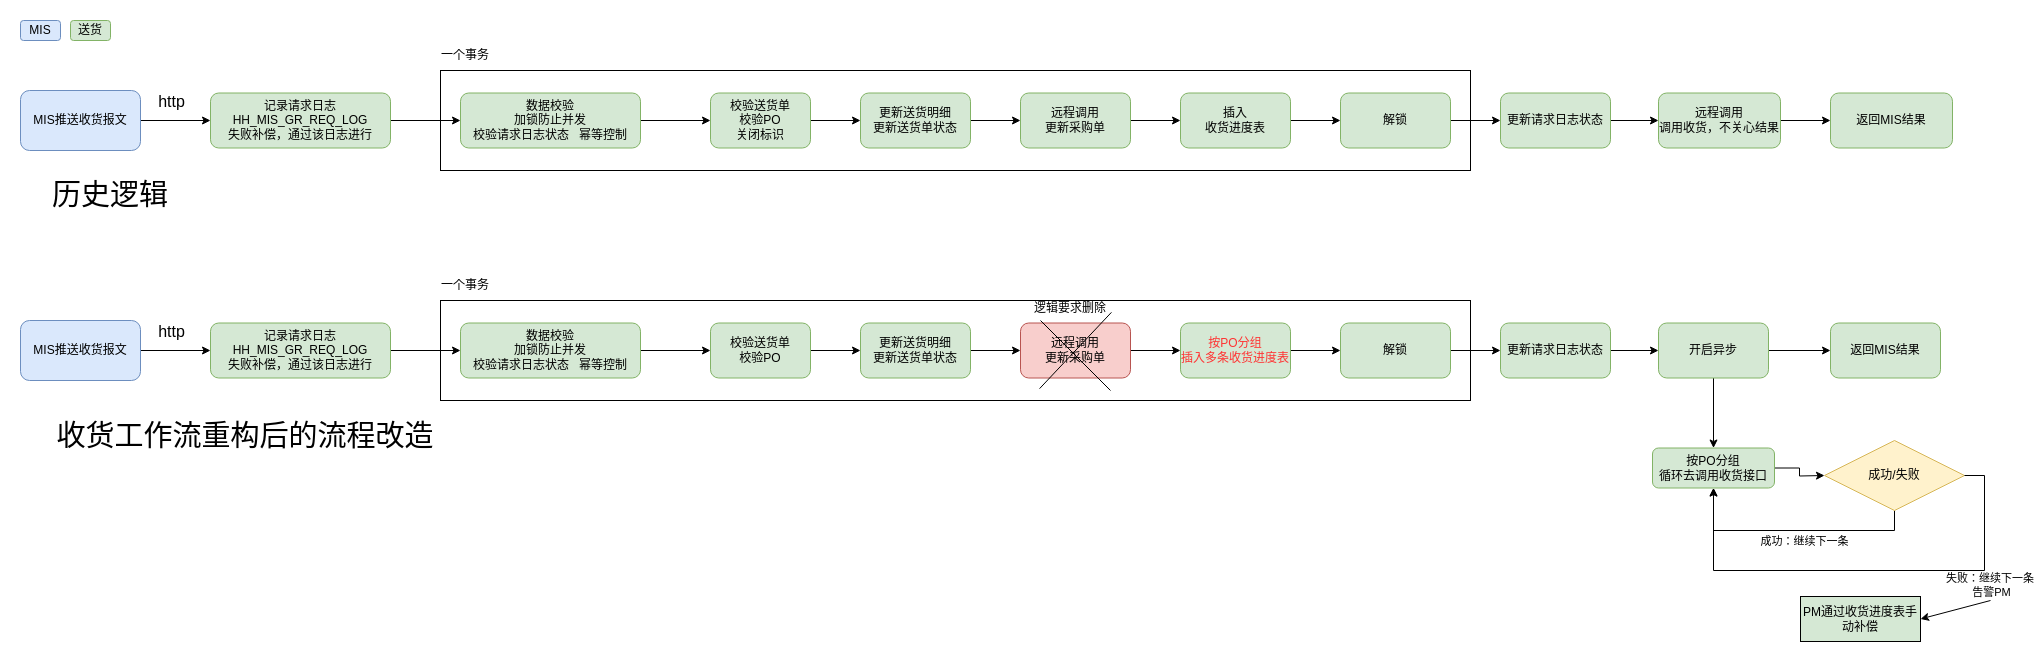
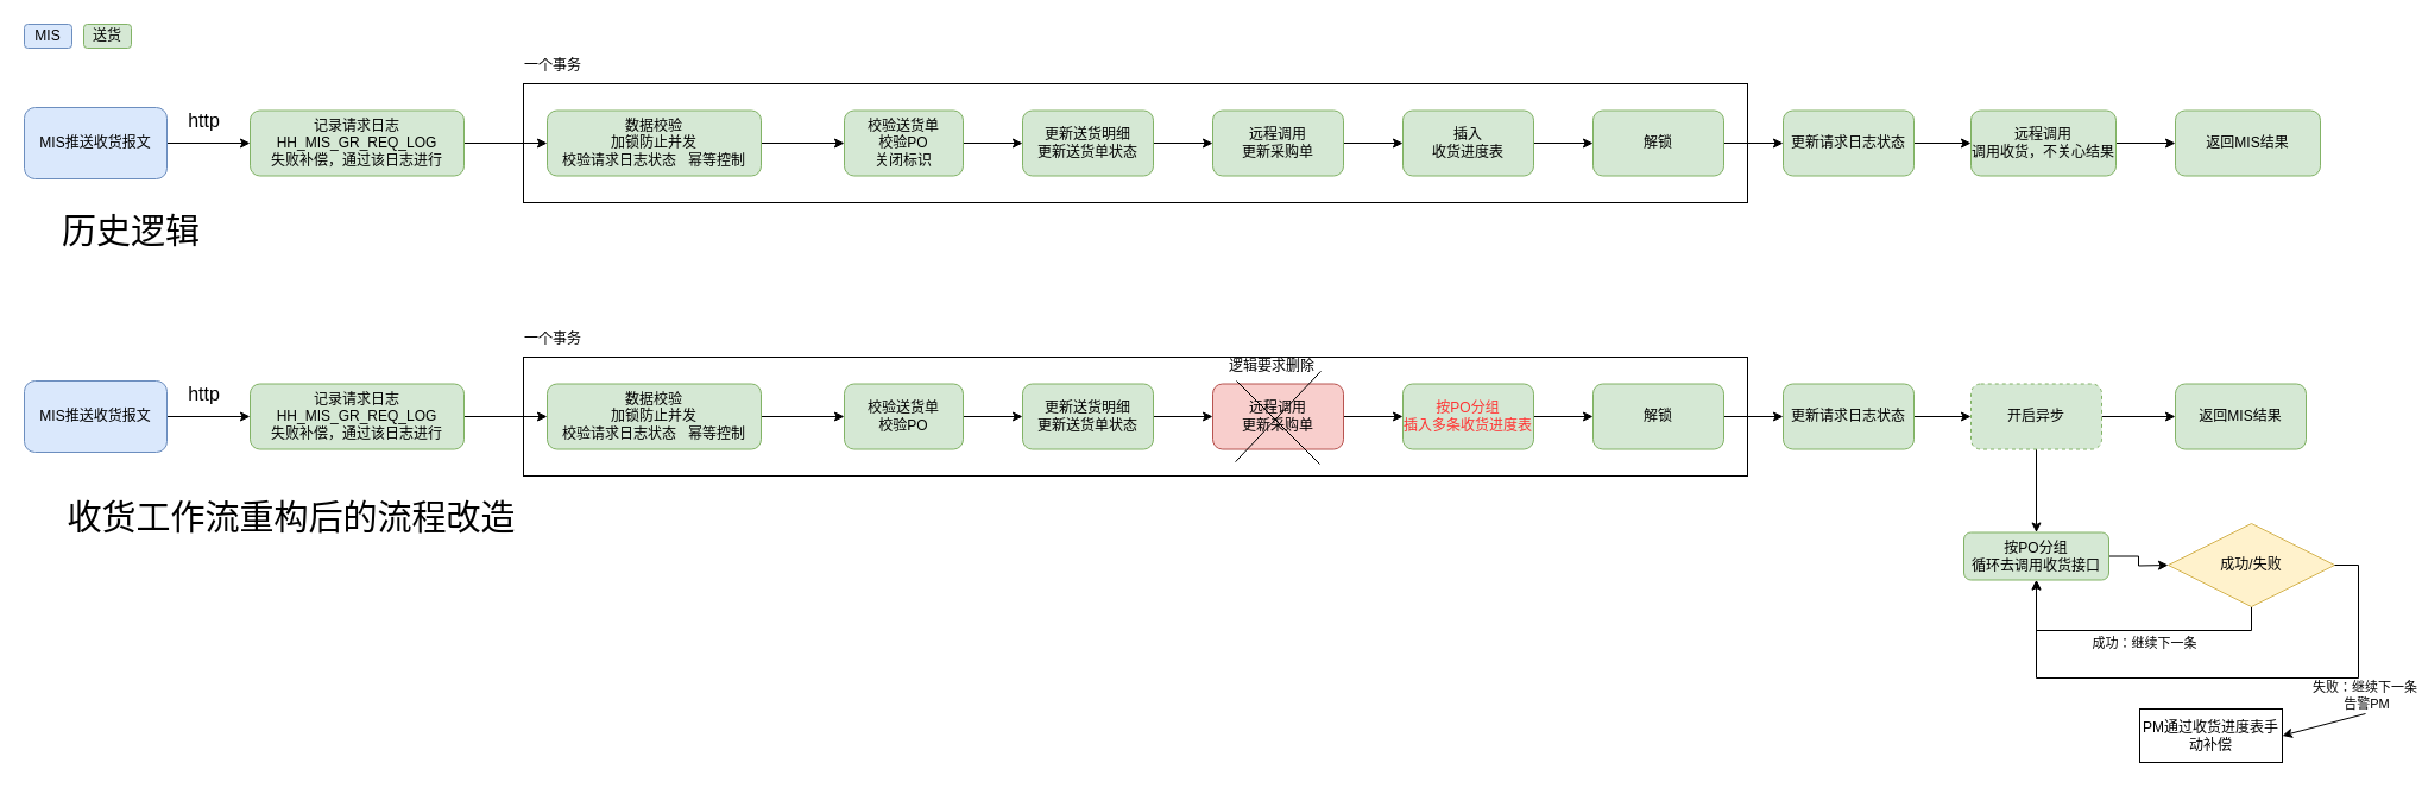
  <mxCell id="0" />
  <mxCell id="1" parent="0" />
  <mxCell id="2" value="" style="rounded=0;whiteSpace=wrap;html=1;fillColor=none;" vertex="1" parent="1"><mxGeometry x="440" y="300" width="1030" height="100" as="geometry" /></mxCell>
  <mxCell id="3" value="" style="rounded=0;whiteSpace=wrap;html=1;fillColor=none;" vertex="1" parent="1"><mxGeometry x="440" y="70" width="1030" height="100" as="geometry" /></mxCell>
  <mxCell id="4" value="" style="edgeStyle=orthogonalEdgeStyle;rounded=0;orthogonalLoop=1;jettySize=auto;html=1;" edge="1" parent="1" source="6" target="8"><mxGeometry relative="1" as="geometry" /></mxCell>
  <mxCell id="5" value="&lt;font style=&quot;font-size: 16px;&quot;&gt;http&lt;/font&gt;" style="edgeLabel;html=1;align=center;verticalAlign=middle;resizable=0;points=[];" vertex="1" connectable="0" parent="4"><mxGeometry x="-0.24" y="2" relative="1" as="geometry"><mxPoint x="3" y="-18" as="offset" /></mxGeometry></mxCell>
  <mxCell id="6" value="MIS推送收货报文" style="rounded=1;whiteSpace=wrap;html=1;fillColor=#dae8fc;strokeColor=#6c8ebf;" vertex="1" parent="1"><mxGeometry x="20" y="90" width="120" height="60" as="geometry" /></mxCell>
  <mxCell id="7" value="" style="edgeStyle=orthogonalEdgeStyle;rounded=0;orthogonalLoop=1;jettySize=auto;html=1;" edge="1" parent="1" source="8" target="12"><mxGeometry relative="1" as="geometry" /></mxCell>
  <mxCell id="8" value="记录请求日志&lt;div&gt;HH_MIS_GR_REQ_LOG&lt;/div&gt;&lt;div&gt;失败补偿，通过该日志进行&lt;/div&gt;" style="rounded=1;whiteSpace=wrap;html=1;fillColor=#d5e8d4;strokeColor=#82b366;" vertex="1" parent="1"><mxGeometry x="210" y="92.5" width="180" height="55" as="geometry" /></mxCell>
  <mxCell id="9" value="MIS" style="rounded=1;whiteSpace=wrap;html=1;fillColor=#dae8fc;strokeColor=#6c8ebf;" vertex="1" parent="1"><mxGeometry x="20" y="20" width="40" height="20" as="geometry" /></mxCell>
  <mxCell id="10" value="送货" style="rounded=1;whiteSpace=wrap;html=1;fillColor=#d5e8d4;strokeColor=#82b366;" vertex="1" parent="1"><mxGeometry x="70" y="20" width="40" height="20" as="geometry" /></mxCell>
  <mxCell id="11" value="" style="edgeStyle=orthogonalEdgeStyle;rounded=0;orthogonalLoop=1;jettySize=auto;html=1;" edge="1" parent="1" source="12" target="14"><mxGeometry relative="1" as="geometry" /></mxCell>
  <mxCell id="12" value="数据校验&lt;div&gt;加锁防止并发&lt;/div&gt;&lt;div&gt;校验请求日志状态&amp;nbsp; &amp;nbsp;幂等控制&lt;/div&gt;" style="rounded=1;whiteSpace=wrap;html=1;fillColor=#d5e8d4;strokeColor=#82b366;" vertex="1" parent="1"><mxGeometry x="460" y="92.5" width="180" height="55" as="geometry" /></mxCell>
  <mxCell id="13" value="" style="edgeStyle=orthogonalEdgeStyle;rounded=0;orthogonalLoop=1;jettySize=auto;html=1;" edge="1" parent="1" source="14" target="16"><mxGeometry relative="1" as="geometry" /></mxCell>
  <mxCell id="14" value="校验送货单&lt;div&gt;校验PO&lt;/div&gt;&lt;div&gt;关闭标识&lt;br&gt;&lt;/div&gt;" style="rounded=1;whiteSpace=wrap;html=1;fillColor=#d5e8d4;strokeColor=#82b366;" vertex="1" parent="1"><mxGeometry x="710" y="92.5" width="100" height="55" as="geometry" /></mxCell>
  <mxCell id="15" value="" style="edgeStyle=orthogonalEdgeStyle;rounded=0;orthogonalLoop=1;jettySize=auto;html=1;" edge="1" parent="1" source="16" target="18"><mxGeometry relative="1" as="geometry" /></mxCell>
  <mxCell id="16" value="更新送货明细&lt;div&gt;更新送货单状态&lt;/div&gt;" style="rounded=1;whiteSpace=wrap;html=1;fillColor=#d5e8d4;strokeColor=#82b366;" vertex="1" parent="1"><mxGeometry x="860" y="92.5" width="110" height="55" as="geometry" /></mxCell>
  <mxCell id="17" value="" style="edgeStyle=orthogonalEdgeStyle;rounded=0;orthogonalLoop=1;jettySize=auto;html=1;" edge="1" parent="1" source="18" target="20"><mxGeometry relative="1" as="geometry" /></mxCell>
  <mxCell id="18" value="远程调用&lt;div&gt;更新采购单&lt;/div&gt;" style="rounded=1;whiteSpace=wrap;html=1;fillColor=#d5e8d4;strokeColor=#82b366;" vertex="1" parent="1"><mxGeometry x="1020" y="92.5" width="110" height="55" as="geometry" /></mxCell>
  <mxCell id="19" value="" style="edgeStyle=orthogonalEdgeStyle;rounded=0;orthogonalLoop=1;jettySize=auto;html=1;" edge="1" parent="1" source="20" target="22"><mxGeometry relative="1" as="geometry" /></mxCell>
  <mxCell id="20" value="插入&lt;div&gt;收货进度表&lt;/div&gt;" style="rounded=1;whiteSpace=wrap;html=1;fillColor=#d5e8d4;strokeColor=#82b366;" vertex="1" parent="1"><mxGeometry x="1180" y="92.5" width="110" height="55" as="geometry" /></mxCell>
  <mxCell id="21" value="" style="edgeStyle=orthogonalEdgeStyle;rounded=0;orthogonalLoop=1;jettySize=auto;html=1;" edge="1" parent="1" source="22" target="24"><mxGeometry relative="1" as="geometry" /></mxCell>
  <mxCell id="22" value="解锁" style="rounded=1;whiteSpace=wrap;html=1;fillColor=#d5e8d4;strokeColor=#82b366;" vertex="1" parent="1"><mxGeometry x="1340" y="92.5" width="110" height="55" as="geometry" /></mxCell>
  <mxCell id="23" value="" style="edgeStyle=orthogonalEdgeStyle;rounded=0;orthogonalLoop=1;jettySize=auto;html=1;" edge="1" parent="1" source="24" target="27"><mxGeometry relative="1" as="geometry" /></mxCell>
  <mxCell id="24" value="更新请求日志状态" style="rounded=1;whiteSpace=wrap;html=1;fillColor=#d5e8d4;strokeColor=#82b366;" vertex="1" parent="1"><mxGeometry x="1500" y="92.5" width="110" height="55" as="geometry" /></mxCell>
  <mxCell id="25" value="一个事务" style="text;html=1;align=center;verticalAlign=middle;whiteSpace=wrap;rounded=0;" vertex="1" parent="1"><mxGeometry x="440" y="40" width="50" height="30" as="geometry" /></mxCell>
  <mxCell id="26" value="" style="edgeStyle=orthogonalEdgeStyle;rounded=0;orthogonalLoop=1;jettySize=auto;html=1;" edge="1" parent="1" source="27" target="50"><mxGeometry relative="1" as="geometry" /></mxCell>
  <mxCell id="27" value="&lt;div&gt;远程调用&lt;/div&gt;调用收货，不关心结果" style="rounded=1;whiteSpace=wrap;html=1;fillColor=#d5e8d4;strokeColor=#82b366;" vertex="1" parent="1"><mxGeometry x="1658" y="92.5" width="122" height="55" as="geometry" /></mxCell>
  <mxCell id="28" value="" style="edgeStyle=orthogonalEdgeStyle;rounded=0;orthogonalLoop=1;jettySize=auto;html=1;" edge="1" parent="1" source="30" target="32"><mxGeometry relative="1" as="geometry" /></mxCell>
  <mxCell id="29" value="&lt;font style=&quot;font-size: 16px;&quot;&gt;http&lt;/font&gt;" style="edgeLabel;html=1;align=center;verticalAlign=middle;resizable=0;points=[];" vertex="1" connectable="0" parent="28"><mxGeometry x="-0.24" y="2" relative="1" as="geometry"><mxPoint x="3" y="-18" as="offset" /></mxGeometry></mxCell>
  <mxCell id="30" value="MIS推送收货报文" style="rounded=1;whiteSpace=wrap;html=1;fillColor=#dae8fc;strokeColor=#6c8ebf;" vertex="1" parent="1"><mxGeometry x="20" y="320" width="120" height="60" as="geometry" /></mxCell>
  <mxCell id="31" value="" style="edgeStyle=orthogonalEdgeStyle;rounded=0;orthogonalLoop=1;jettySize=auto;html=1;" edge="1" parent="1" source="32" target="34"><mxGeometry relative="1" as="geometry" /></mxCell>
  <mxCell id="32" value="记录请求日志&lt;div&gt;HH_MIS_GR_REQ_LOG&lt;/div&gt;&lt;div&gt;失败补偿，通过该日志进行&lt;br&gt;&lt;/div&gt;" style="rounded=1;whiteSpace=wrap;html=1;fillColor=#d5e8d4;strokeColor=#82b366;" vertex="1" parent="1"><mxGeometry x="210" y="322.5" width="180" height="55" as="geometry" /></mxCell>
  <mxCell id="33" value="" style="edgeStyle=orthogonalEdgeStyle;rounded=0;orthogonalLoop=1;jettySize=auto;html=1;" edge="1" parent="1" source="34" target="36"><mxGeometry relative="1" as="geometry" /></mxCell>
  <mxCell id="34" value="数据校验&lt;div&gt;加锁防止并发&lt;/div&gt;&lt;div&gt;校验请求日志状态&amp;nbsp; &amp;nbsp;幂等控制&lt;/div&gt;" style="rounded=1;whiteSpace=wrap;html=1;fillColor=#d5e8d4;strokeColor=#82b366;" vertex="1" parent="1"><mxGeometry x="460" y="322.5" width="180" height="55" as="geometry" /></mxCell>
  <mxCell id="35" value="" style="edgeStyle=orthogonalEdgeStyle;rounded=0;orthogonalLoop=1;jettySize=auto;html=1;" edge="1" parent="1" source="36" target="38"><mxGeometry relative="1" as="geometry" /></mxCell>
  <mxCell id="36" value="校验送货单&lt;div&gt;校验PO&lt;/div&gt;" style="rounded=1;whiteSpace=wrap;html=1;fillColor=#d5e8d4;strokeColor=#82b366;" vertex="1" parent="1"><mxGeometry x="710" y="322.5" width="100" height="55" as="geometry" /></mxCell>
  <mxCell id="37" value="" style="edgeStyle=orthogonalEdgeStyle;rounded=0;orthogonalLoop=1;jettySize=auto;html=1;" edge="1" parent="1" source="38" target="40"><mxGeometry relative="1" as="geometry" /></mxCell>
  <mxCell id="38" value="更新送货明细&lt;div&gt;更新送货单状态&lt;/div&gt;" style="rounded=1;whiteSpace=wrap;html=1;fillColor=#d5e8d4;strokeColor=#82b366;" vertex="1" parent="1"><mxGeometry x="860" y="322.5" width="110" height="55" as="geometry" /></mxCell>
  <mxCell id="39" value="" style="edgeStyle=orthogonalEdgeStyle;rounded=0;orthogonalLoop=1;jettySize=auto;html=1;" edge="1" parent="1" source="40" target="42"><mxGeometry relative="1" as="geometry" /></mxCell>
  <mxCell id="40" value="远程调用&lt;div&gt;更新采购单&lt;/div&gt;" style="rounded=1;whiteSpace=wrap;html=1;fillColor=#f8cecc;strokeColor=#b85450;" vertex="1" parent="1"><mxGeometry x="1020" y="322.5" width="110" height="55" as="geometry" /></mxCell>
  <mxCell id="41" value="" style="edgeStyle=orthogonalEdgeStyle;rounded=0;orthogonalLoop=1;jettySize=auto;html=1;" edge="1" parent="1" source="42" target="44"><mxGeometry relative="1" as="geometry" /></mxCell>
  <mxCell id="42" value="&lt;font color=&quot;#ff3333&quot;&gt;按PO分组&lt;/font&gt;&lt;div&gt;&lt;font color=&quot;#ff3333&quot;&gt;插入多条收货进度表&lt;/font&gt;&lt;/div&gt;" style="rounded=1;whiteSpace=wrap;html=1;fillColor=#d5e8d4;strokeColor=#82b366;" vertex="1" parent="1"><mxGeometry x="1180" y="322.5" width="110" height="55" as="geometry" /></mxCell>
  <mxCell id="43" value="" style="edgeStyle=orthogonalEdgeStyle;rounded=0;orthogonalLoop=1;jettySize=auto;html=1;" edge="1" parent="1" source="44" target="46"><mxGeometry relative="1" as="geometry" /></mxCell>
  <mxCell id="44" value="解锁" style="rounded=1;whiteSpace=wrap;html=1;fillColor=#d5e8d4;strokeColor=#82b366;" vertex="1" parent="1"><mxGeometry x="1340" y="322.5" width="110" height="55" as="geometry" /></mxCell>
  <mxCell id="45" value="" style="edgeStyle=orthogonalEdgeStyle;rounded=0;orthogonalLoop=1;jettySize=auto;html=1;" edge="1" parent="1" source="46" target="58"><mxGeometry relative="1" as="geometry" /></mxCell>
  <mxCell id="46" value="更新请求日志状态" style="rounded=1;whiteSpace=wrap;html=1;fillColor=#d5e8d4;strokeColor=#82b366;" vertex="1" parent="1"><mxGeometry x="1500" y="322.5" width="110" height="55" as="geometry" /></mxCell>
  <mxCell id="47" value="一个事务" style="text;html=1;align=center;verticalAlign=middle;whiteSpace=wrap;rounded=0;" vertex="1" parent="1"><mxGeometry x="440" y="270" width="50" height="30" as="geometry" /></mxCell>
  <mxCell id="48" value="" style="endArrow=none;html=1;rounded=0;" edge="1" parent="1"><mxGeometry width="50" height="50" relative="1" as="geometry"><mxPoint x="1040" y="320" as="sourcePoint" /><mxPoint x="1110" y="390" as="targetPoint" /></mxGeometry></mxCell>
  <mxCell id="49" value="" style="endArrow=none;html=1;rounded=0;entryX=0.662;entryY=-0.013;entryDx=0;entryDy=0;entryPerimeter=0;" edge="1" parent="1"><mxGeometry width="50" height="50" relative="1" as="geometry"><mxPoint x="1039.07" y="388.15" as="sourcePoint" /><mxPoint x="1110.93" y="311.85" as="targetPoint" /></mxGeometry></mxCell>
  <mxCell id="50" value="返回MIS结果&lt;div&gt;&lt;/div&gt;" style="rounded=1;whiteSpace=wrap;html=1;fillColor=#d5e8d4;strokeColor=#82b366;" vertex="1" parent="1"><mxGeometry x="1830" y="92.5" width="122" height="55" as="geometry" /></mxCell>
  <mxCell id="51" value="" style="edgeStyle=orthogonalEdgeStyle;rounded=0;orthogonalLoop=1;jettySize=auto;html=1;" edge="1" parent="1" source="52"><mxGeometry relative="1" as="geometry"><mxPoint x="1824" y="475" as="targetPoint" /></mxGeometry></mxCell>
  <mxCell id="52" value="按PO分组&lt;div&gt;&lt;/div&gt;&lt;div&gt;循环去调用收货接口&lt;/div&gt;" style="rounded=1;whiteSpace=wrap;html=1;fillColor=#d5e8d4;strokeColor=#82b366;" vertex="1" parent="1"><mxGeometry x="1652" y="447.5" width="122" height="40" as="geometry" /></mxCell>
  <mxCell id="53" value="" style="edgeStyle=orthogonalEdgeStyle;rounded=0;orthogonalLoop=1;jettySize=auto;html=1;entryX=0.5;entryY=1;entryDx=0;entryDy=0;exitX=0.5;exitY=1;exitDx=0;exitDy=0;" edge="1" parent="1" source="55" target="52"><mxGeometry relative="1" as="geometry"><mxPoint x="1894" y="590" as="targetPoint" /></mxGeometry></mxCell>
  <mxCell id="54" value="成功：继续下一条" style="edgeLabel;html=1;align=center;verticalAlign=middle;resizable=0;points=[];" vertex="1" connectable="0" parent="53"><mxGeometry x="-0.197" relative="1" as="geometry"><mxPoint x="-13" y="10" as="offset" /></mxGeometry></mxCell>
  <mxCell id="55" value="成功/失败" style="rhombus;whiteSpace=wrap;html=1;fillColor=#fff2cc;strokeColor=#d6b656;" vertex="1" parent="1"><mxGeometry x="1824" y="440" width="140" height="70" as="geometry" /></mxCell>
  <mxCell id="56" value="" style="edgeStyle=orthogonalEdgeStyle;rounded=0;orthogonalLoop=1;jettySize=auto;html=1;" edge="1" parent="1" source="58" target="59"><mxGeometry relative="1" as="geometry" /></mxCell>
  <mxCell id="57" value="" style="edgeStyle=orthogonalEdgeStyle;rounded=0;orthogonalLoop=1;jettySize=auto;html=1;" edge="1" parent="1" source="58" target="52"><mxGeometry relative="1" as="geometry" /></mxCell>
- <mxCell id="58" value="开启异步" style="rounded=1;whiteSpace=wrap;html=1;fillColor=#d5e8d4;strokeColor=#82b366;" vertex="1" parent="1"><mxGeometry x="1658" y="322.5" width="110" height="55" as="geometry" /></mxCell>
+ <mxCell id="58" value="开启异步" style="rounded=1;whiteSpace=wrap;html=1;fillColor=#d5e8d4;strokeColor=#82b366;dashed=1;" vertex="1" parent="1"><mxGeometry x="1658" y="322.5" width="110" height="55" as="geometry" /></mxCell>
  <mxCell id="59" value="返回MIS结果" style="rounded=1;whiteSpace=wrap;html=1;fillColor=#d5e8d4;strokeColor=#82b366;" vertex="1" parent="1"><mxGeometry x="1830" y="322.5" width="110" height="55" as="geometry" /></mxCell>
  <mxCell id="60" value="逻辑要求删除" style="text;html=1;align=center;verticalAlign=middle;whiteSpace=wrap;rounded=0;" vertex="1" parent="1"><mxGeometry x="1020" y="292.5" width="100" height="30" as="geometry" /></mxCell>
  <mxCell id="61" value="历史逻辑" style="text;html=1;align=center;verticalAlign=middle;whiteSpace=wrap;rounded=0;fontSize=29;" vertex="1" parent="1"><mxGeometry x="20" y="180" width="180" height="30" as="geometry" /></mxCell>
  <mxCell id="62" value="收货工作流重构后的流程改造" style="text;html=1;align=center;verticalAlign=middle;whiteSpace=wrap;rounded=0;fontSize=29;" vertex="1" parent="1"><mxGeometry x="30" y="420.5" width="430" height="30" as="geometry" /></mxCell>
  <mxCell id="63" value="" style="edgeStyle=orthogonalEdgeStyle;rounded=0;orthogonalLoop=1;jettySize=auto;html=1;exitX=1;exitY=0.5;exitDx=0;exitDy=0;entryX=0.5;entryY=1;entryDx=0;entryDy=0;" edge="1" parent="1" source="55" target="52"><mxGeometry relative="1" as="geometry"><mxPoint x="1974" y="485" as="sourcePoint" /><mxPoint x="1710" y="510" as="targetPoint" /><Array as="points"><mxPoint x="1984" y="475" /><mxPoint x="1984" y="570" /><mxPoint x="1713" y="570" /></Array></mxGeometry></mxCell>
  <mxCell id="64" value="失败：继续下一条&amp;nbsp;&lt;div&gt;告警PM&lt;/div&gt;" style="edgeLabel;html=1;align=center;verticalAlign=middle;resizable=0;points=[];" vertex="1" connectable="0" parent="63"><mxGeometry x="-0.545" relative="1" as="geometry"><mxPoint x="6" y="22" as="offset" /></mxGeometry></mxCell>
- <mxCell id="65" value="PM通过收货进度表手动补偿" style="rounded=0;whiteSpace=wrap;html=1;fillColor=#d5e8d4;" vertex="1" parent="1"><mxGeometry x="1800" y="596" width="120" height="45" as="geometry" /></mxCell>
+ <mxCell id="65" value="PM通过收货进度表手动补偿" style="rounded=0;whiteSpace=wrap;html=1;" vertex="1" parent="1"><mxGeometry x="1800" y="596" width="120" height="45" as="geometry" /></mxCell>
  <mxCell id="66" value="" style="endArrow=classic;html=1;rounded=0;entryX=1;entryY=0.5;entryDx=0;entryDy=0;" edge="1" parent="1" target="65"><mxGeometry width="50" height="50" relative="1" as="geometry"><mxPoint x="1990" y="600" as="sourcePoint" /><mxPoint x="1910" y="500" as="targetPoint" /></mxGeometry></mxCell>
